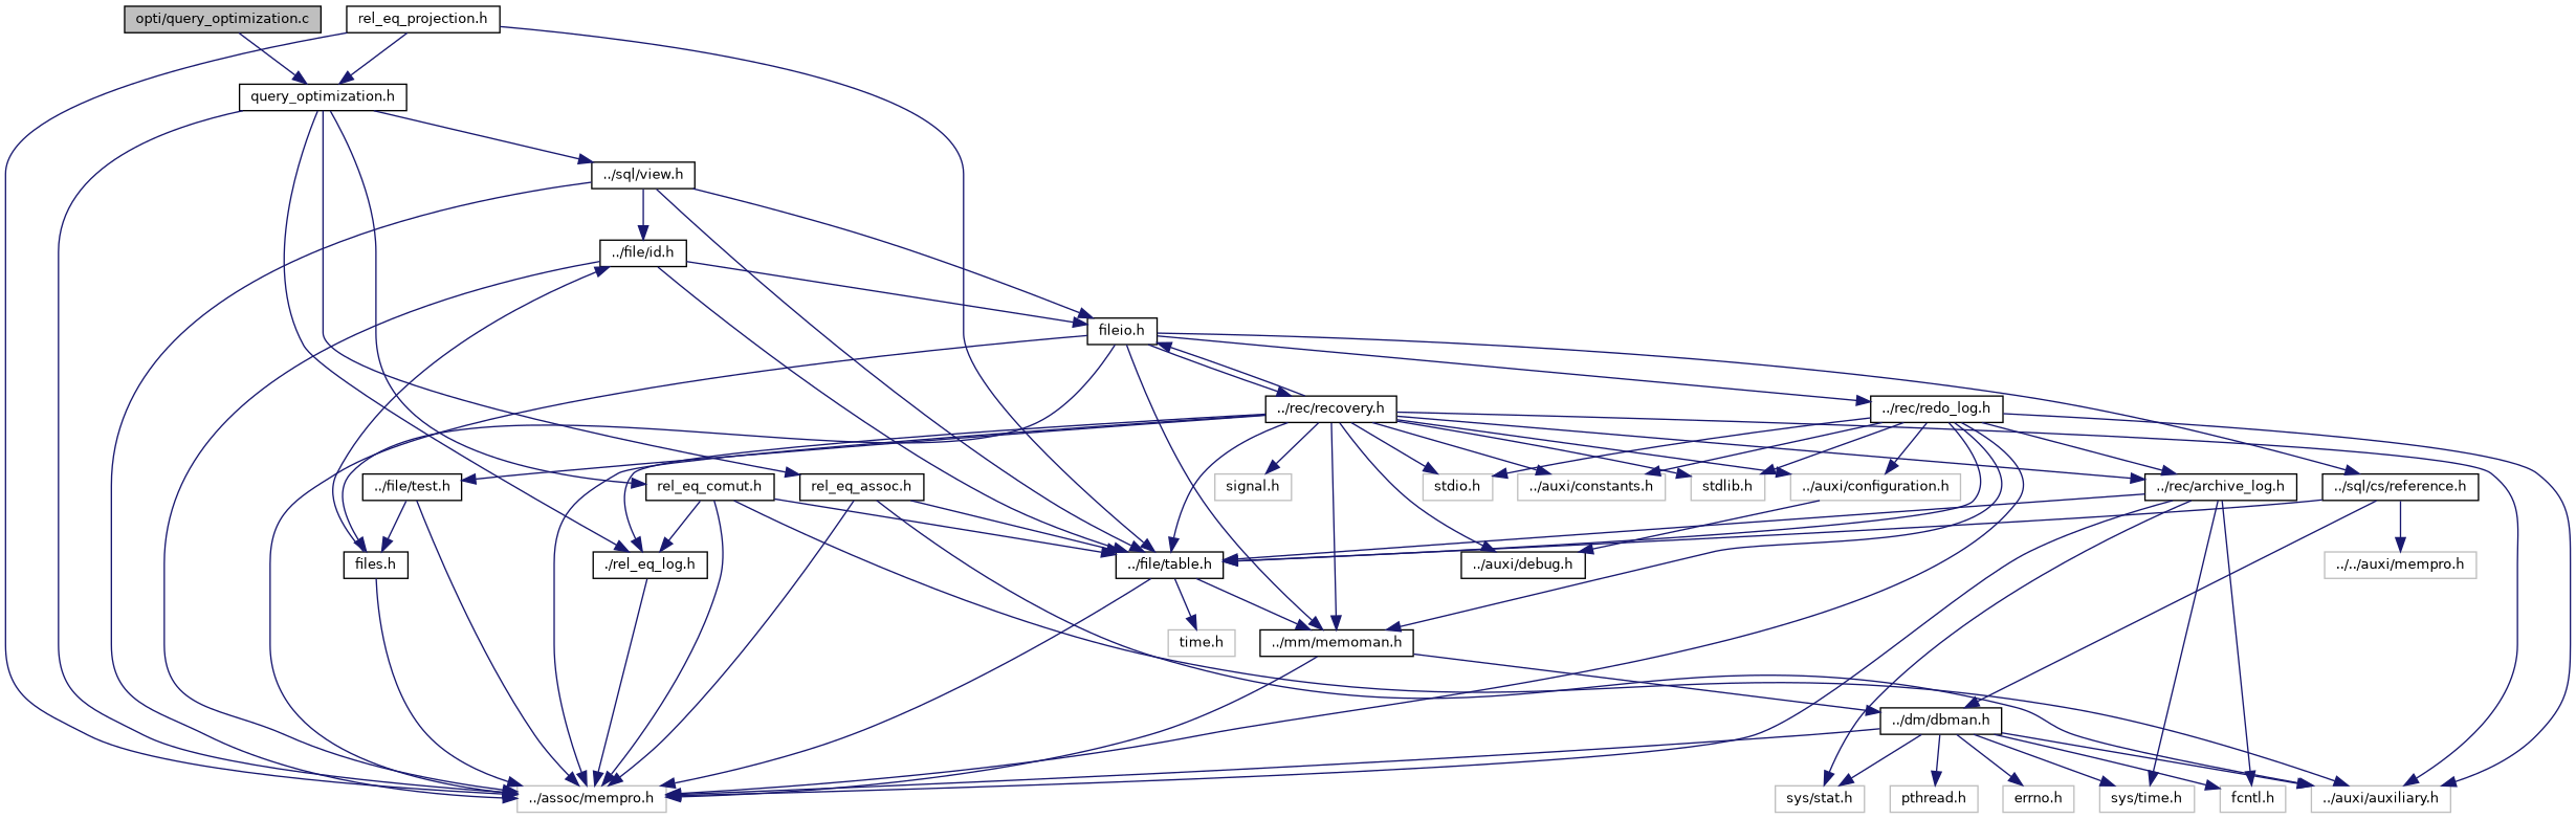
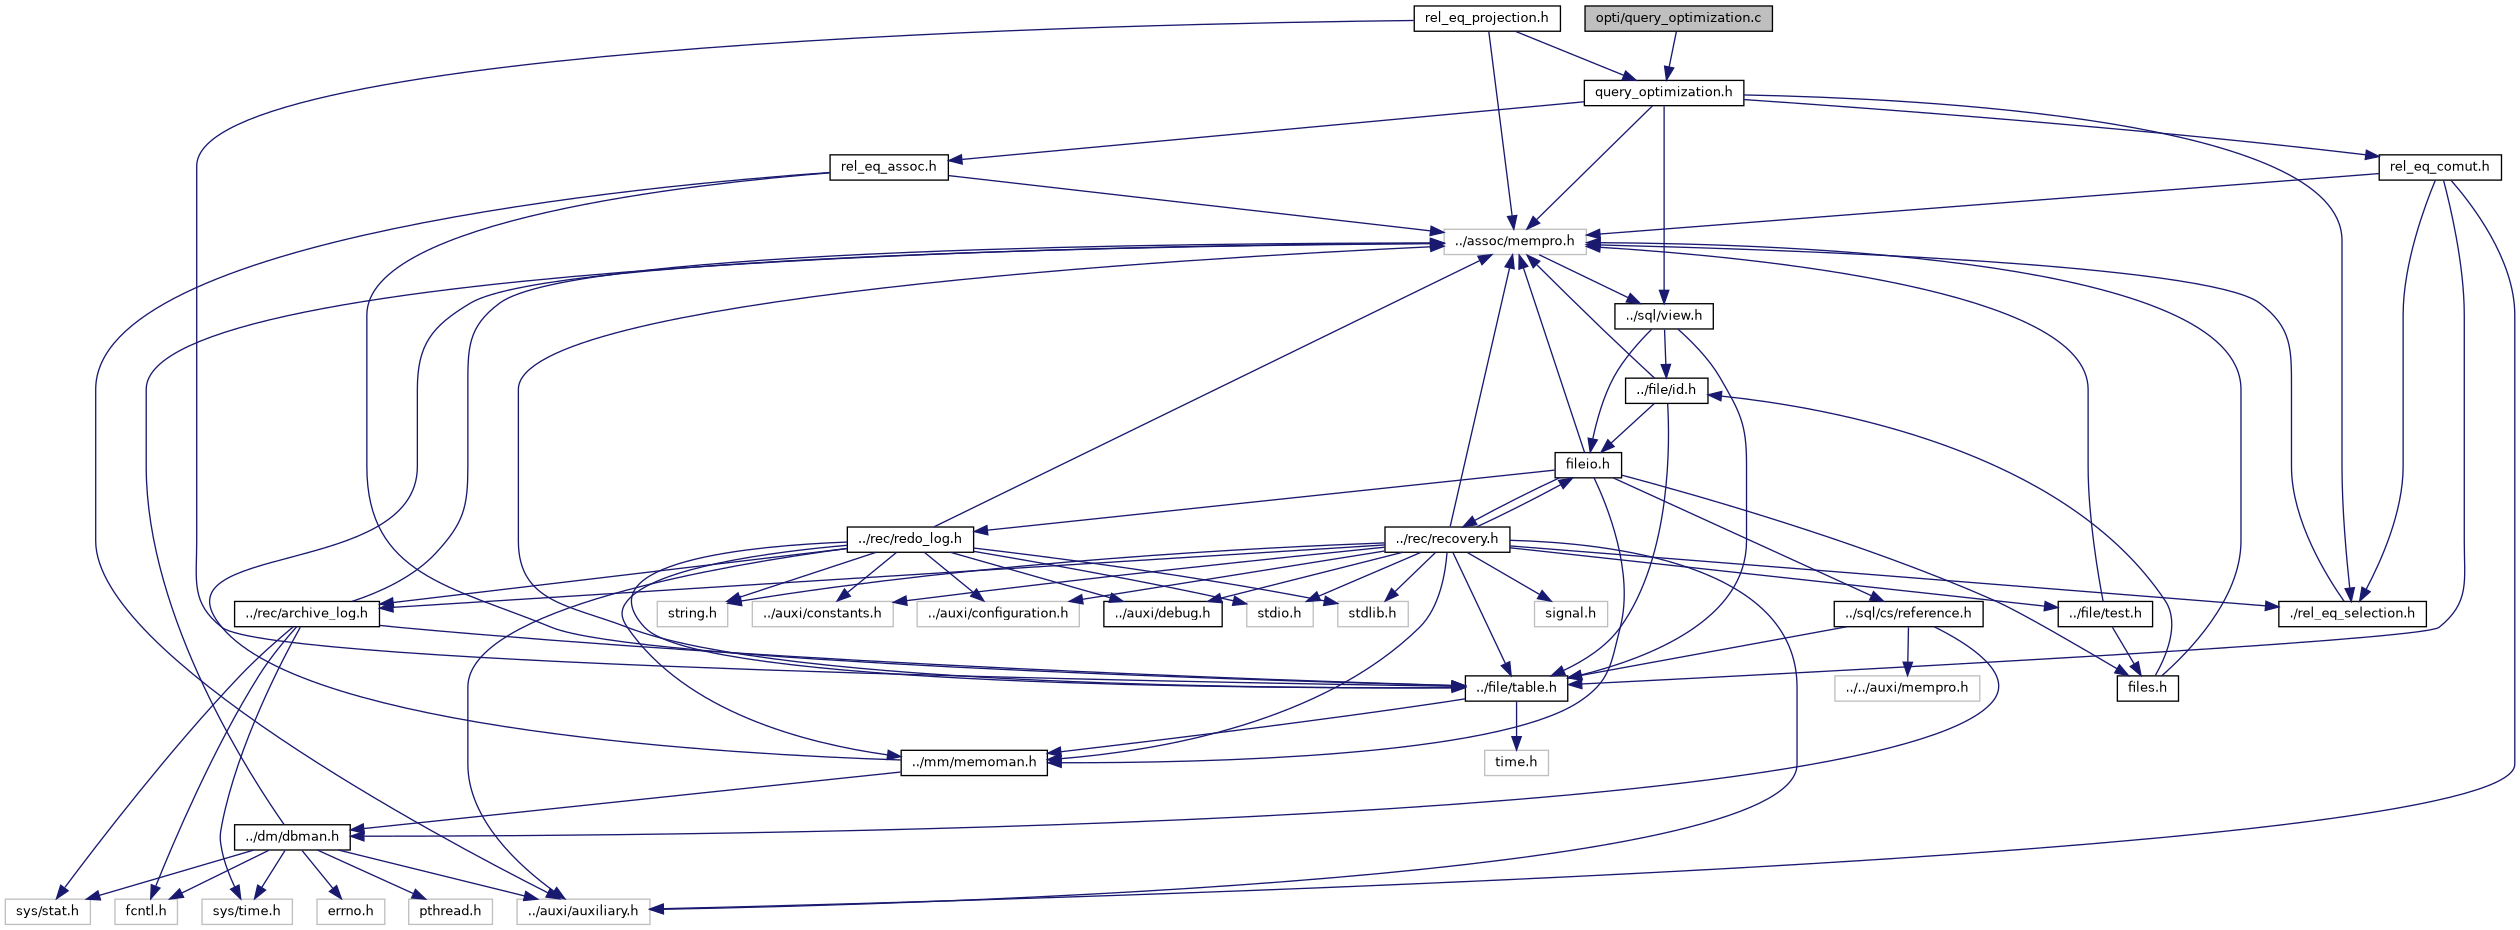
  digraph {
    node [color=black fontname=Helvetica fontsize=10 shape=record]
    edge [color=midnightblue fontname=Helvetica fontsize=10 labelfontname=Helvetica labelfontsize=10 style=solid]
    n1 [fillcolor=grey75 fontcolor=black height=0.2 label="opti/query_optimization.c" style=filled width=0.4]
    n2 [height=0.2 label="query_optimization.h" width=0.4]
    n3 [height=0.2 label="rel_eq_comut.h" width=0.4]
    n4 [color=grey75 height=0.2 label="../assoc/mempro.h" width=0.4]
-   n5 [height=0.2 label="./rel_eq_log.h" width=0.4]
+   n5 [height=0.2 label="./rel_eq_selection.h" width=0.4]
    n6 [height=0.2 label="rel_eq_assoc.h" width=0.4]
    n7 [height=0.2 label="../sql/view.h" width=0.4]
    n8 [height=0.2 label="../file/table.h" width=0.4]
    n9 [color=grey75 height=0.2 label="../auxi/auxiliary.h" width=0.4]
    n10 [height=0.2 label="rel_eq_projection.h" width=0.4]
    n11 [height=0.2 label="../file/id.h" width=0.4]
    n12 [height=0.2 label="fileio.h" width=0.4]
    n13 [height=0.2 label="../mm/memoman.h" width=0.4]
    n14 [color=grey75 height=0.2 label="time.h" width=0.4]
    n15 [height=0.2 label="../dm/dbman.h" width=0.4]
    n16 [color=grey75 height=0.2 label="errno.h" width=0.4]
    n17 [color=grey75 height=0.2 label="pthread.h" width=0.4]
    n18 [color=grey75 height=0.2 label="sys/time.h" width=0.4]
    n19 [color=grey75 height=0.2 label="sys/stat.h" width=0.4]
    n20 [color=grey75 height=0.2 label="fcntl.h" width=0.4]
    n21 [height=0.2 label="../sql/cs/reference.h" width=0.4]
    n22 [height=0.2 label="../rec/recovery.h" width=0.4]
    n23 [height=0.2 label="files.h" width=0.4]
    n24 [height=0.2 label="../rec/redo_log.h" width=0.4]
    n25 [color=grey75 height=0.2 label="../../auxi/mempro.h" width=0.4]
    n26 [color=grey75 height=0.2 label="../auxi/constants.h" width=0.4]
    n27 [color=grey75 height=0.2 label="../auxi/configuration.h" width=0.4]
    n28 [height=0.2 label="../auxi/debug.h" width=0.4]
    n29 [height=0.2 label="../rec/archive_log.h" width=0.4]
    n30 [height=0.2 label="../file/test.h" width=0.4]
    n31 [color=grey75 height=0.2 label="stdio.h" width=0.4]
    n32 [color=grey75 height=0.2 label="stdlib.h" width=0.4]
+   n33 [color=grey75 height=0.2 label="string.h" width=0.4]
    n34 [color=grey75 height=0.2 label="signal.h" width=0.4]
    n1 -> n2
    n2 -> n3
    n2 -> n4
    n2 -> n5
    n2 -> n6
    n2 -> n7
    n3 -> n4
    n3 -> n5
    n3 -> n8
    n3 -> n9
    n5 -> n4
    n6 -> n4
    n6 -> n8
    n6 -> n9
-   n7 -> n4
+   n4 -> n7
    n7 -> n8
    n7 -> n11
    n7 -> n12
    n8 -> n4
    n8 -> n13
    n8 -> n14
    n10 -> n2
    n10 -> n4
    n10 -> n8
    n11 -> n4
    n11 -> n8
    n11 -> n12
    n12 -> n4
    n12 -> n13
    n12 -> n21
    n12 -> n22
    n12 -> n23
    n12 -> n24
    n13 -> n4
    n13 -> n15
    n15 -> n4
    n15 -> n9
    n15 -> n16
    n15 -> n17
    n15 -> n18
    n15 -> n19
    n15 -> n20
    n21 -> n8
    n21 -> n15
    n21 -> n25
    n22 -> n4
    n22 -> n5
    n22 -> n8
    n22 -> n9
    n22 -> n12
    n22 -> n13
    n22 -> n26
    n22 -> n27
    n22 -> n28
    n22 -> n29
    n22 -> n30
    n22 -> n31
    n22 -> n32
+   n22 -> n33
    n22 -> n34
    n23 -> n4
    n23 -> n11
    n24 -> n4
    n24 -> n8
    n24 -> n9
    n24 -> n13
    n24 -> n26
    n24 -> n27
-   n27 -> n28
+   n24 -> n28
    n24 -> n29
    n24 -> n31
    n24 -> n32
+   n24 -> n33
    n29 -> n4
    n29 -> n8
    n29 -> n18
    n29 -> n19
    n29 -> n20
    n30 -> n4
    n30 -> n23
  }
